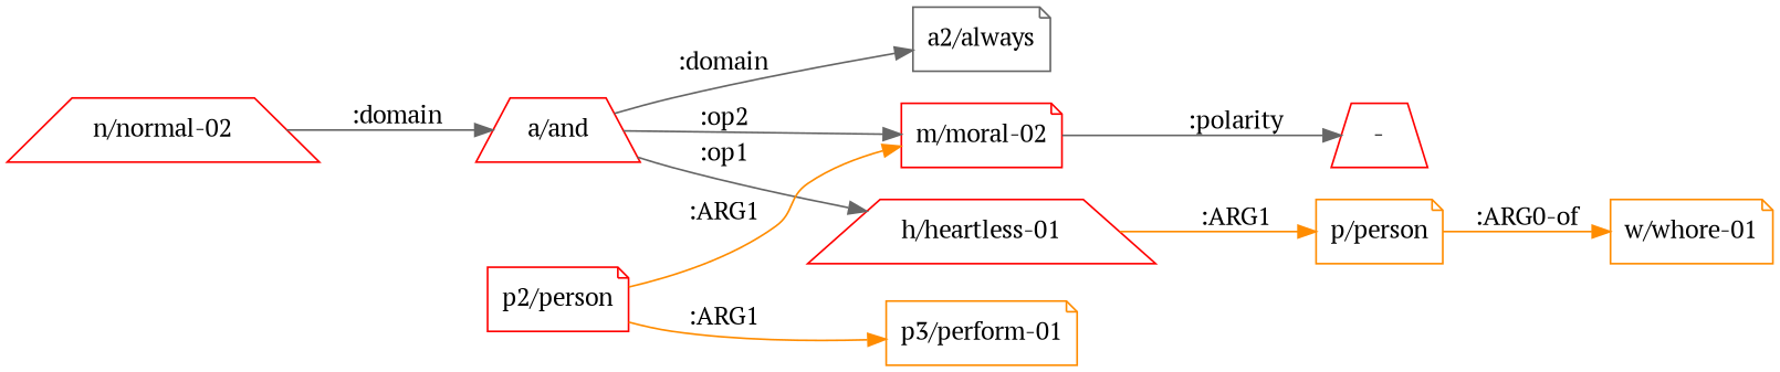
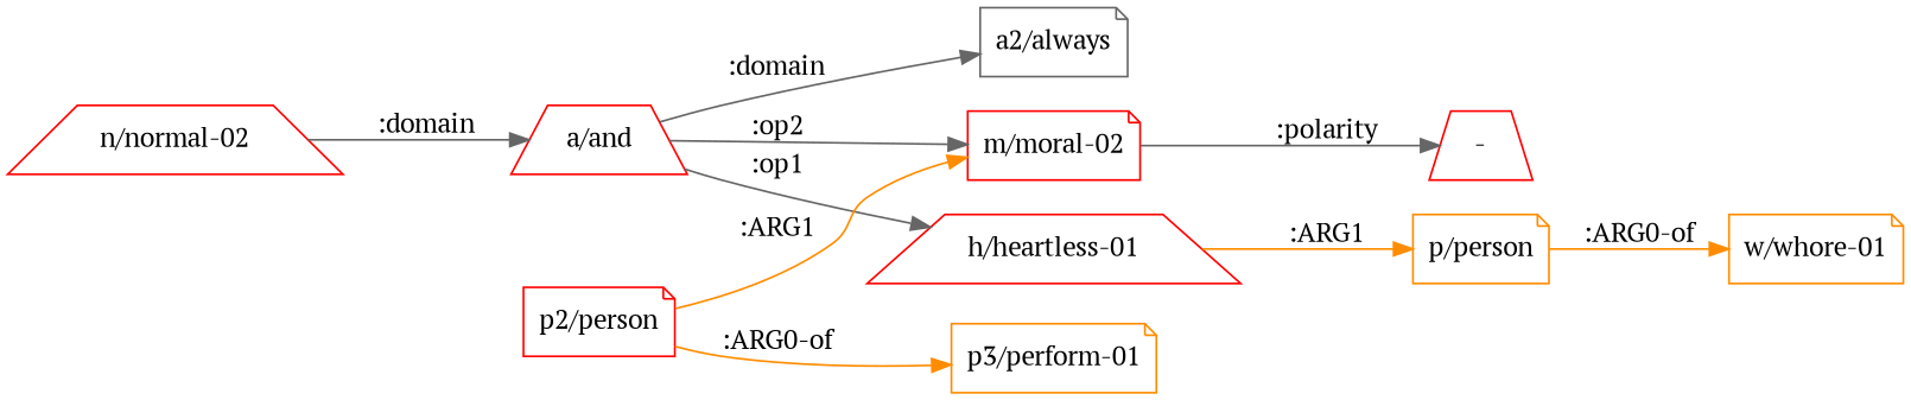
  digraph {
    fontname="PT Serif"
    rankdir=LR
    node [color=red fontname="PT Serif" shape=note]
    edge [color=gray40 fontname="PT Serif"]
    n1 [label="n/normal-02" shape=trapezium]
    n2 [label="a/and" shape=trapezium]
    n3 [label="h/heartless-01" shape=trapezium]
    n4 [label="m/moral-02"]
    n5 [color=gray40 label="a2/always"]
    n6 [color=darkorange label="p/person"]
    n7 [label="-" shape=trapezium]
    n8 [color=darkorange label="w/whore-01"]
    n9 [label="p2/person"]
    n10 [color=darkorange label="p3/perform-01"]
    n1 -> n2 [label=":domain"]
    n2 -> n3 [label=":op1"]
    n2 -> n4 [label=":op2"]
    n2 -> n5 [label=":domain"]
    n3 -> n6 [color=darkorange label=":ARG1"]
    n4 -> n7 [label=":polarity"]
    n6 -> n8 [color=darkorange label=":ARG0-of"]
    n9 -> n4 [color=darkorange label=":ARG1"]
-   n9 -> n10 [color=darkorange label=":ARG1"]
+   n9 -> n10 [color=darkorange label=":ARG0-of"]
  }
